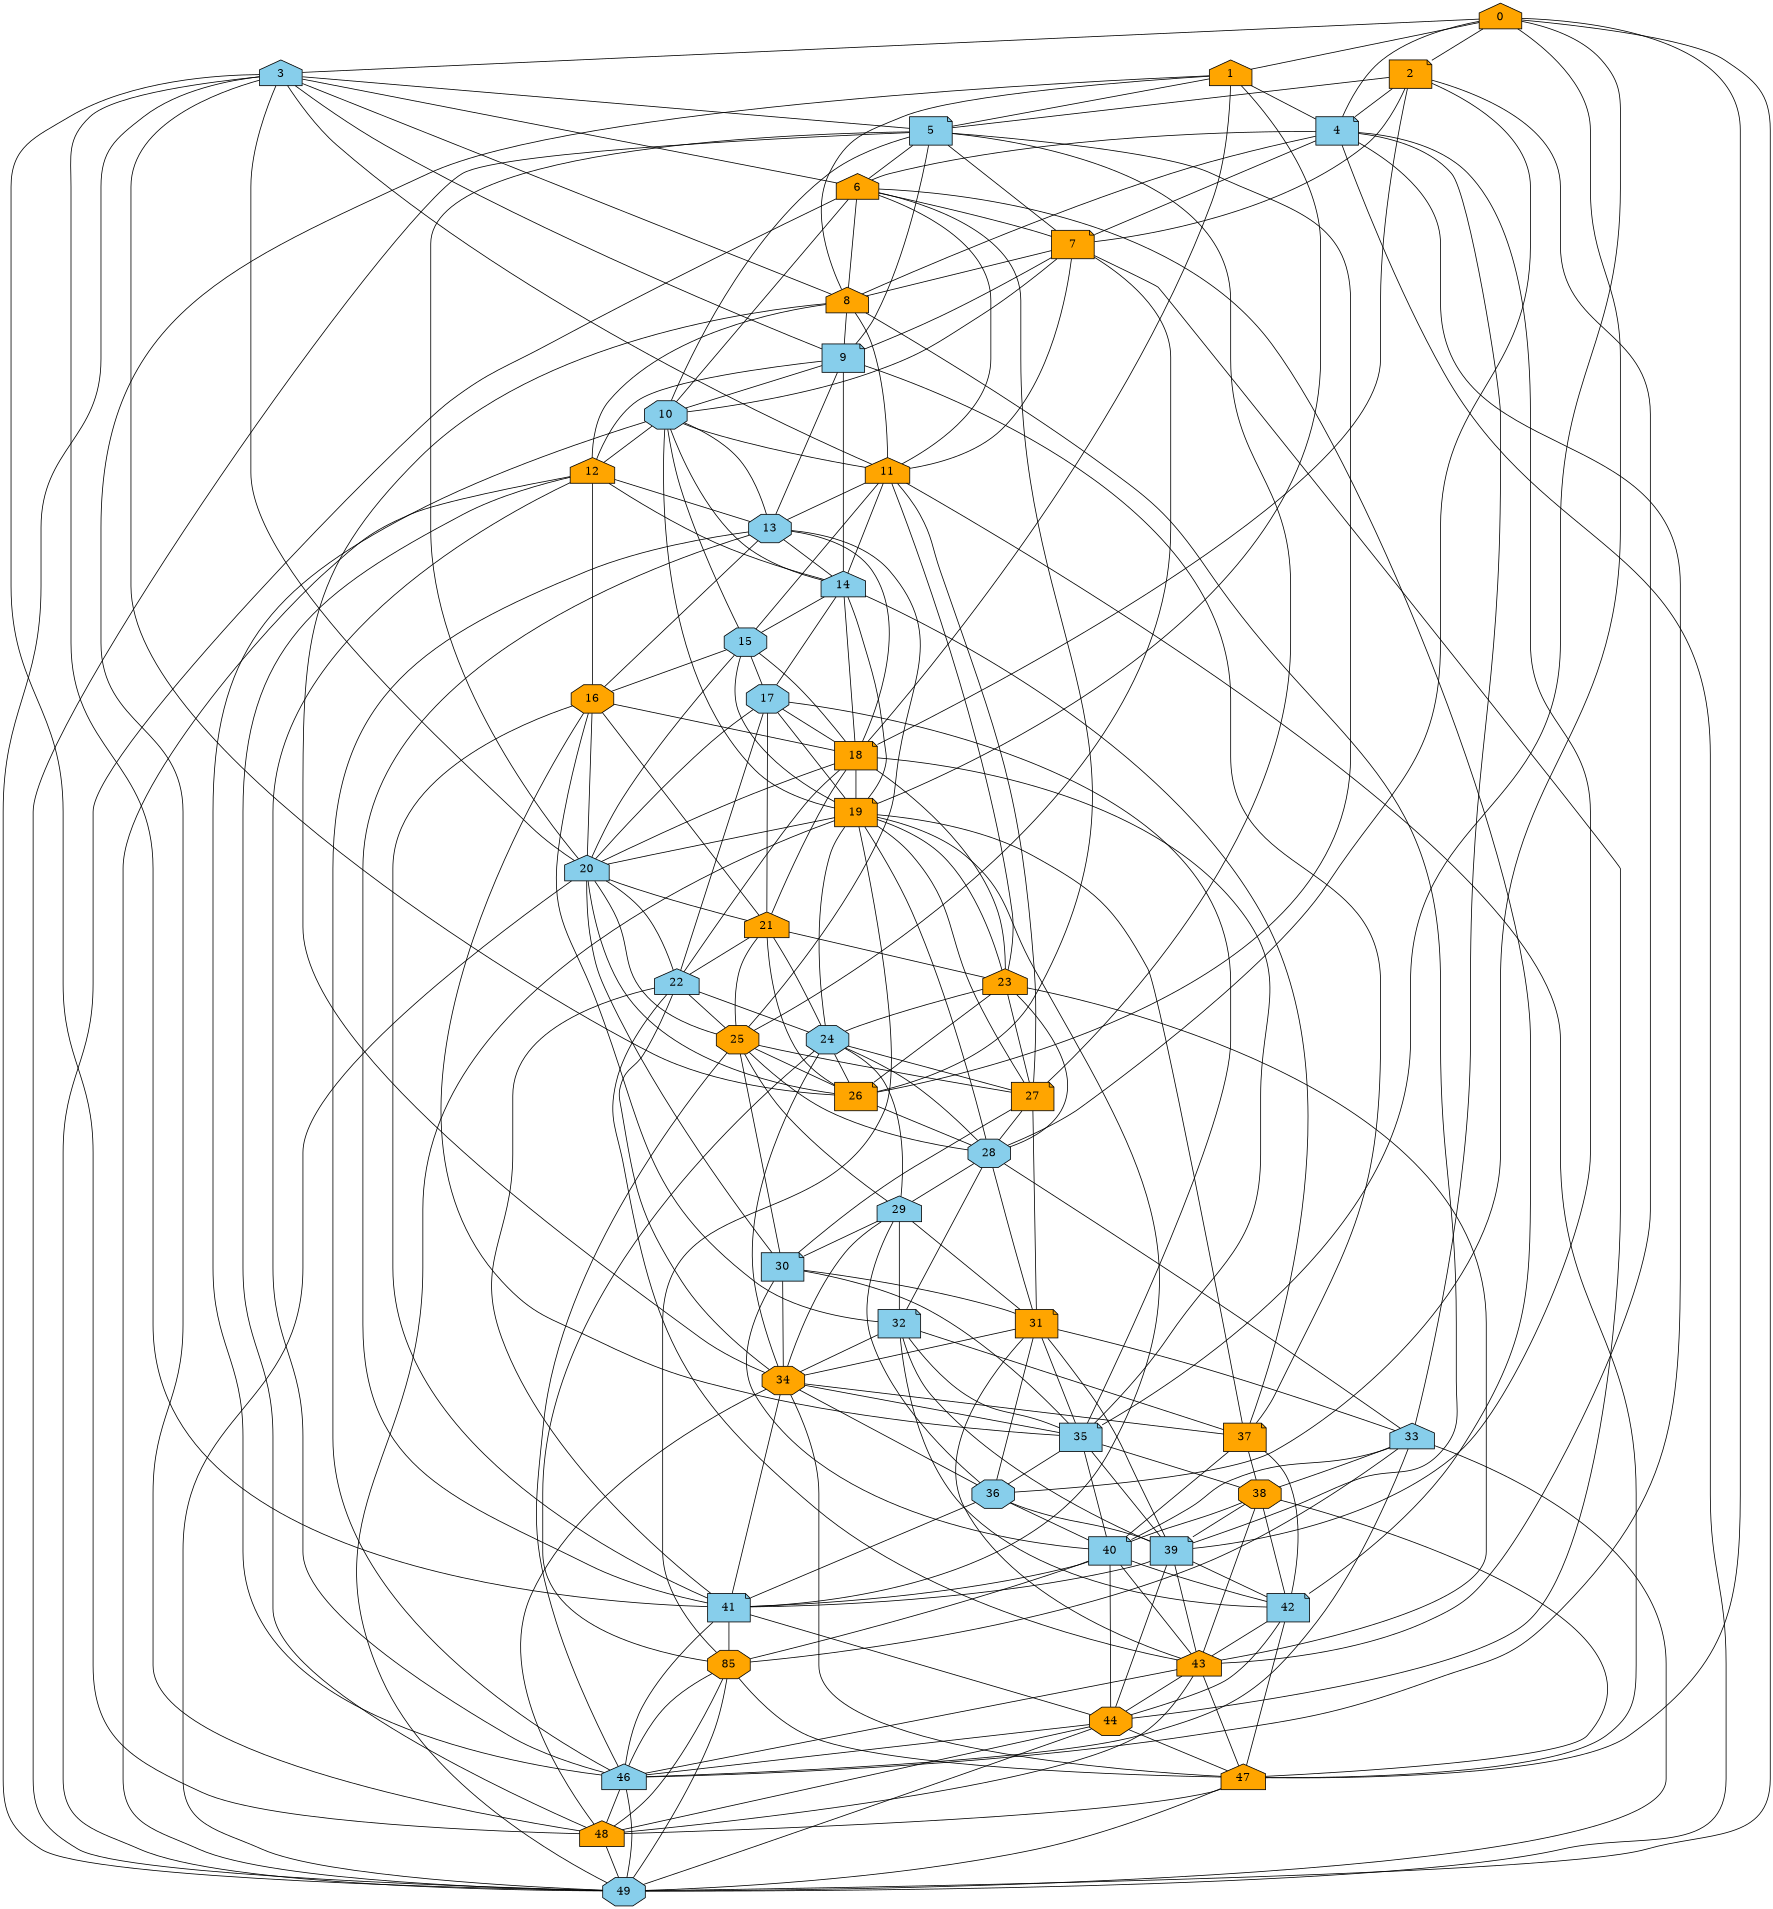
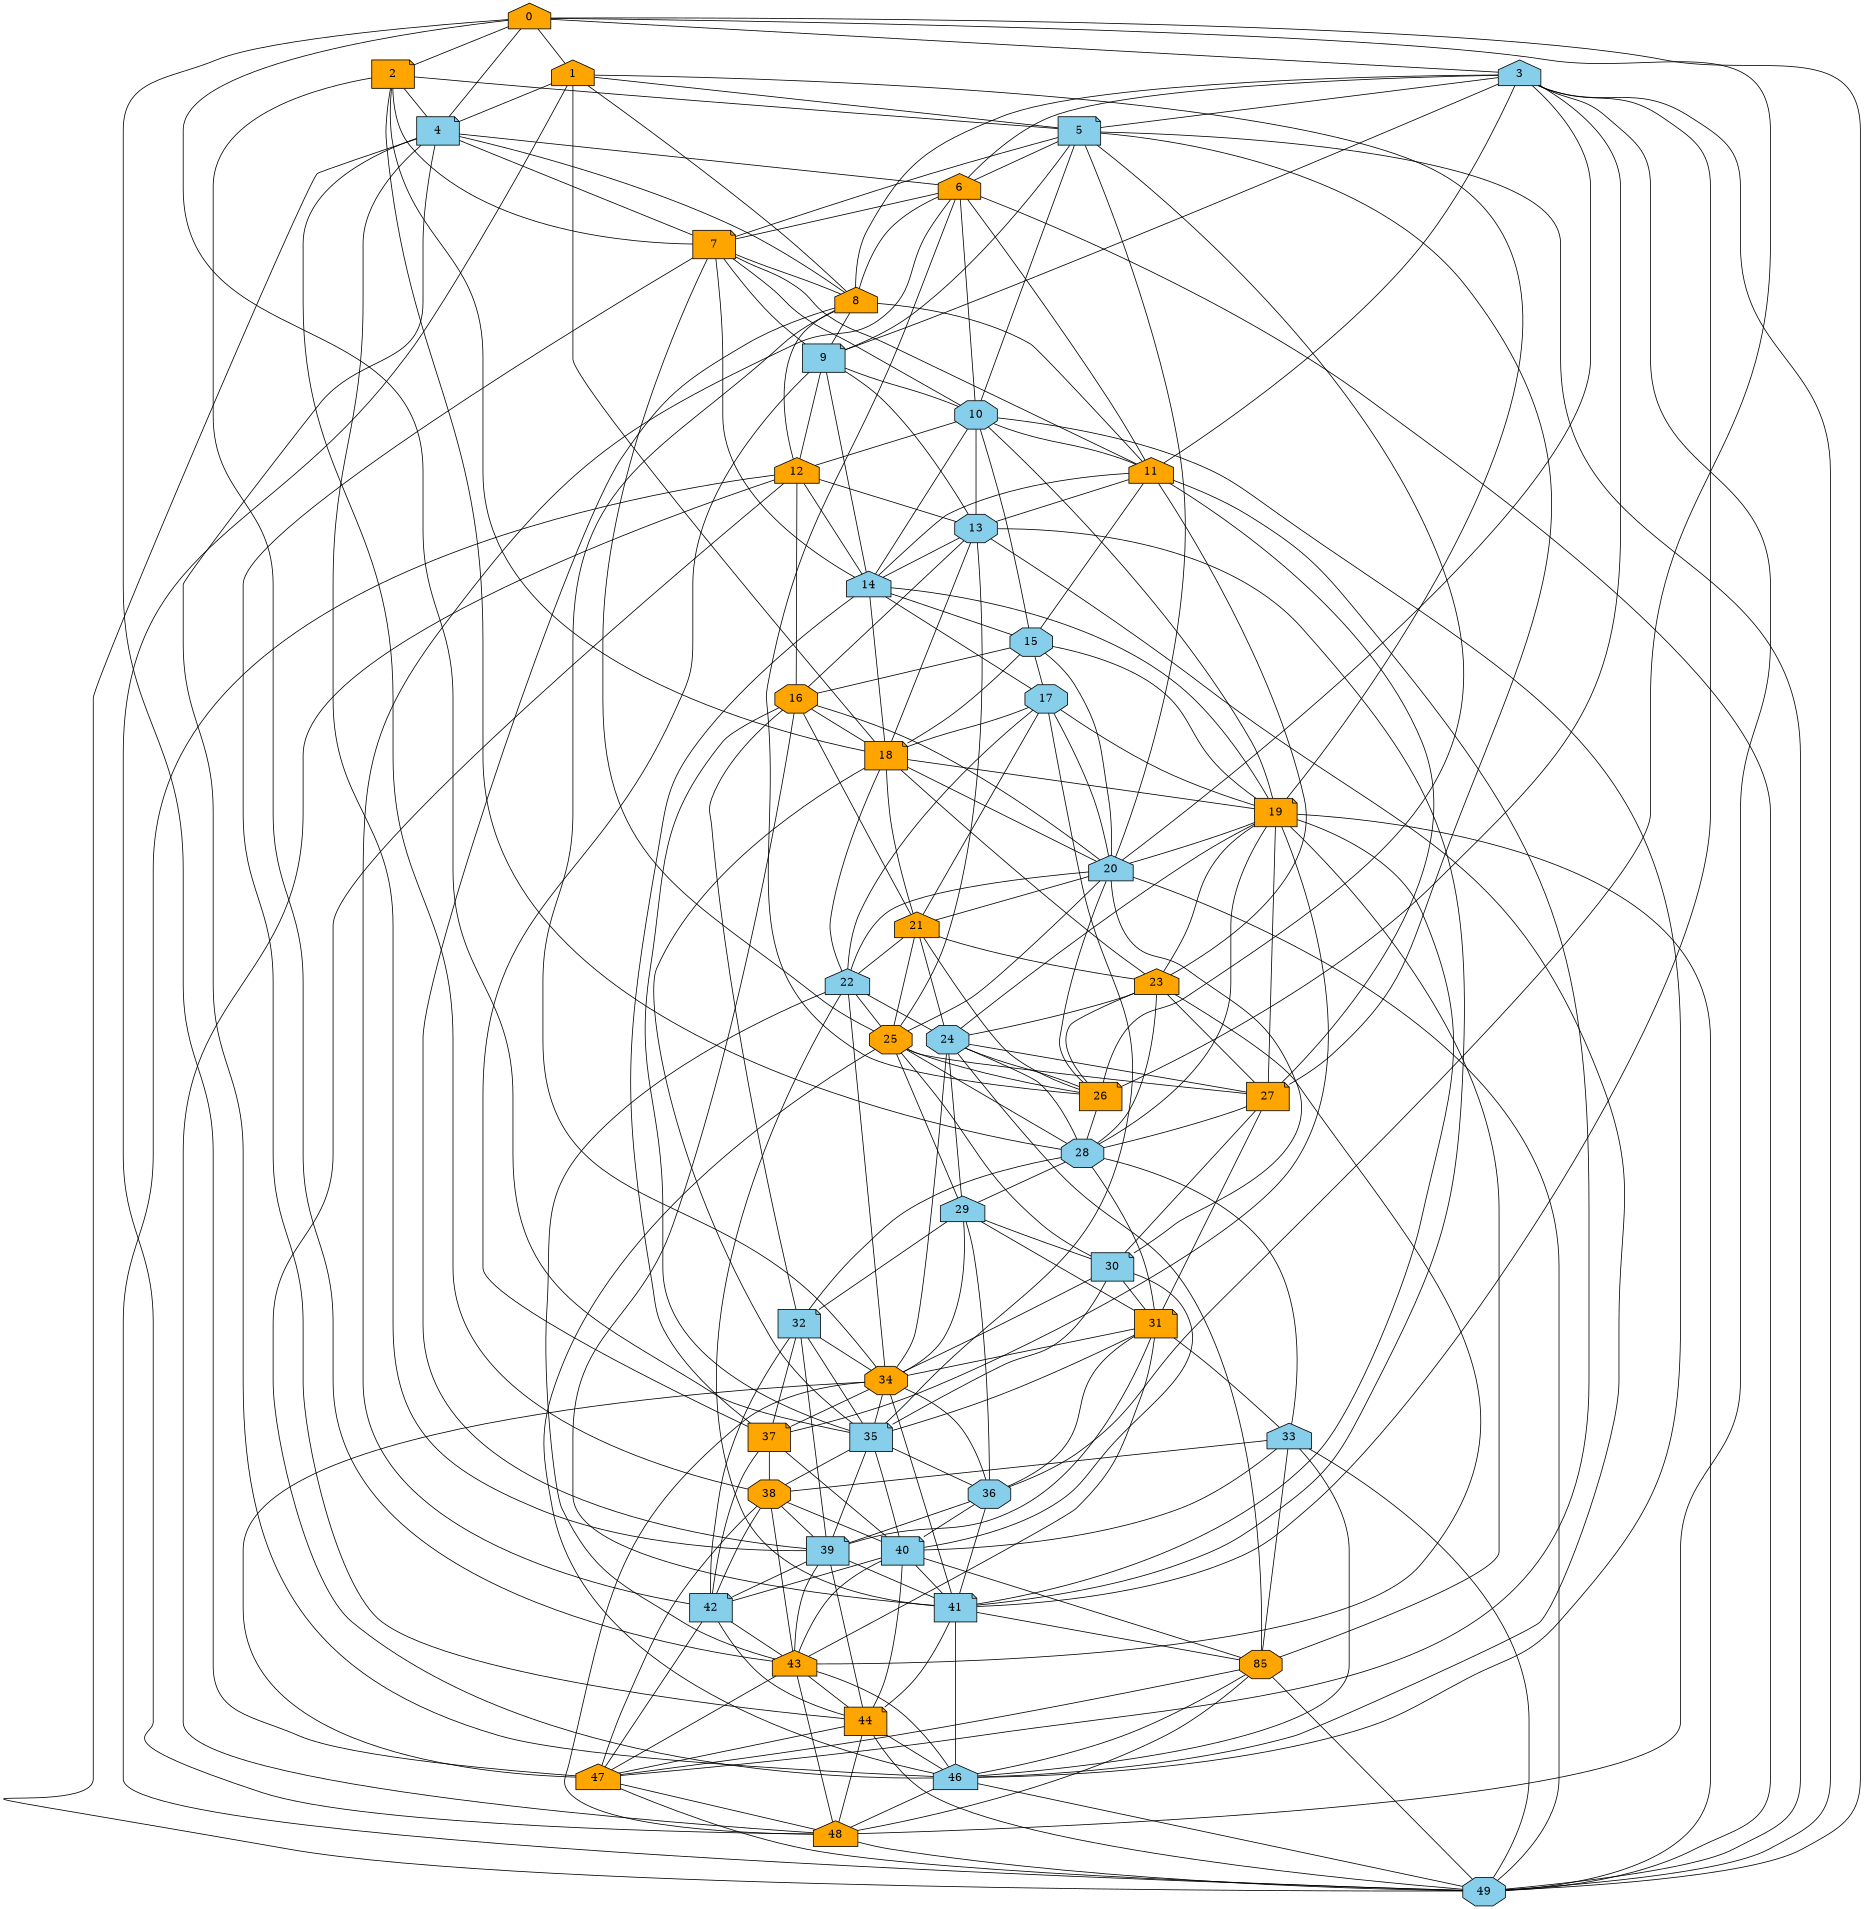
  strict graph {
    node [fillcolor=orange shape=note style=filled w=-8]
    edge [w=6]
    0 [shape=house w=-7]
    1 [shape=house w=-2]
    2 [w=5]
    3 [fillcolor=skyblue shape=house w=8]
    4 [fillcolor=skyblue w=9]
    35 [fillcolor=skyblue]
    36 [fillcolor=skyblue shape=octagon w=3]
    47 [shape=house w=-7]
    49 [fillcolor=skyblue shape=octagon w=3]
    5 [fillcolor=skyblue w=-6]
    8 [shape=house w=-7]
    18
    19
    48 [shape=house w=6]
    7 [w=4]
    28 [fillcolor=skyblue shape=octagon w=2]
    43 [shape=house w=6]
    6 [shape=house w=7]
    9 [fillcolor=skyblue w=-9]
    11 [shape=house w=-2]
    20 [fillcolor=skyblue shape=house w=3]
    26 [w=4]
    41 [fillcolor=skyblue w=8]
    33 [fillcolor=skyblue shape=house w=-10]
    39 [fillcolor=skyblue w=-9]
    46 [fillcolor=skyblue shape=house w=-3]
    40 [fillcolor=skyblue w=6]
    38 [shape=octagon w=2]
    10 [fillcolor=skyblue shape=octagon w=9]
    27 [w=3]
    12 [shape=house w=-9]
    34 [shape=octagon]
    23 [shape=house w=9]
    21 [shape=house w=-5]
    22 [fillcolor=skyblue shape=house w=10]
    37 [w=-10]
    24 [fillcolor=skyblue shape=octagon w=-2]
    n38 [label=85 shape=octagon w=4]
    14 [fillcolor=skyblue shape=house w=-5]
    25 [shape=octagon w=-6]
-   44 [shape=octagon w=9]
+   44 [w=9]
    32 [fillcolor=skyblue w=-9]
    29 [fillcolor=skyblue shape=house w=-10]
    31 [w=2]
    42 [fillcolor=skyblue w=-3]
    13 [fillcolor=skyblue shape=octagon w=-3]
    15 [fillcolor=skyblue shape=octagon w=5]
    30 [fillcolor=skyblue]
    16 [shape=octagon w=6]
    17 [fillcolor=skyblue shape=octagon w=7]
    0 -- 1 [w=10]
    0 -- 2 [w=-8]
    0 -- 3 [w=-5]
    0 -- 4 [w=7]
    0 -- 35 [w=-3]
    0 -- 36 [w=4]
    0 -- 47
    0 -- 49 [w=-7]
    1 -- 4 [w=-5]
    1 -- 5 [w=-3]
    1 -- 8
    1 -- 18 [w=-10]
    1 -- 19 [w=-10]
    1 -- 48 [w=-10]
    2 -- 4
    2 -- 5 [w=3]
    2 -- 18
    2 -- 7 [w=-9]
    2 -- 28 [w=-2]
    2 -- 43 [w=4]
    3 -- 49 [w=2]
    3 -- 5 [w=5]
    3 -- 8 [w=-9]
    3 -- 48 [w=-4]
    3 -- 6 [w=7]
    3 -- 9 [w=9]
    3 -- 11 [w=8]
    3 -- 20 [w=3]
    3 -- 26 [w=-5]
    3 -- 41 [w=10]
    4 -- 49 [w=-2]
    4 -- 8 [w=5]
    4 -- 7 [w=4]
    4 -- 6 [w=10]
-   4 -- 33 [w=-6]
+   4 -- 38 [w=-6]
    4 -- 39 [w=-5]
    4 -- 46 [w=8]
    35 -- 36 [w=-10]
    35 -- 39 [w=9]
    35 -- 40 [w=10]
    35 -- 38 [w=10]
    36 -- 41 [w=8]
    36 -- 39 [w=9]
    36 -- 40 [w=10]
    47 -- 49 [w=5]
    47 -- 48 [w=8]
    5 -- 49 [w=-7]
    5 -- 7 [w=-8]
    5 -- 6 [w=5]
    5 -- 9 [w=-5]
    5 -- 20 [w=-6]
    5 -- 26 [w=-6]
    5 -- 10 [w=-3]
    5 -- 27 [w=-7]
    8 -- 9 [w=10]
    8 -- 11 [w=4]
    8 -- 39 [w=4]
    8 -- 12 [w=-3]
    8 -- 34
    18 -- 35 [w=9]
    18 -- 19 [w=-7]
    18 -- 20 [w=-2]
    18 -- 23
    18 -- 21 [w=-7]
    18 -- 22 [w=8]
    19 -- 49 [w=-10]
    19 -- 28 [w=10]
    19 -- 20 [w=3]
    19 -- 41 [w=-8]
    19 -- 27 [w=9]
    19 -- 23 [w=-7]
    19 -- 37 [w=-2]
    19 -- 24
    19 -- n38 [w=8]
    48 -- 49 [w=-9]
    7 -- 8 [w=8]
    7 -- 9 [w=-8]
    7 -- 11 [w=-6]
    7 -- 10 [w=-10]
+   7 -- 14 [w=9]
    7 -- 25 [w=9]
    7 -- 44 [w=-10]
    28 -- 33 [w=-10]
    28 -- 32 [w=-3]
    28 -- 29 [w=-8]
    28 -- 31 [w=5]
    43 -- 47 [w=3]
    43 -- 48 [w=-2]
    43 -- 46 [w=-3]
    43 -- 44 [w=7]
    6 -- 49 [w=7]
    6 -- 8 [w=3]
    6 -- 7
    6 -- 11
    6 -- 26 [w=-9]
    6 -- 10 [w=-4]
    6 -- 42 [w=8]
    9 -- 10
    9 -- 12 [w=8]
    9 -- 37 [w=-8]
    9 -- 14 [w=-6]
    9 -- 13 [w=-10]
    11 -- 47 [w=2]
    11 -- 27 [w=-9]
    11 -- 23 [w=-6]
    11 -- 14 [w=10]
    11 -- 13 [w=8]
    11 -- 15 [w=-2]
    20 -- 49 [w=-5]
    20 -- 26 [w=4]
    20 -- 21
    20 -- 22 [w=4]
    20 -- 25 [w=-8]
    20 -- 30 [w=-2]
    26 -- 28 [w=-10]
    41 -- 46 [w=5]
    41 -- n38 [w=9]
    41 -- 44 [w=-2]
    33 -- 49 [w=10]
    33 -- 46 [w=-5]
    33 -- 40 [w=-3]
    33 -- 38 [w=-3]
    33 -- n38 [w=-5]
    39 -- 43 [w=3]
    39 -- 41 [w=5]
    39 -- 44 [w=9]
    39 -- 42 [w=8]
    46 -- 49 [w=-9]
    46 -- 48 [w=3]
    40 -- 43 [w=4]
    40 -- 41 [w=3]
    40 -- n38 [w=-2]
    40 -- 44 [w=2]
    40 -- 42 [w=-10]
    38 -- 47
    38 -- 43 [w=8]
    38 -- 39 [w=-2]
    38 -- 40 [w=2]
    38 -- 42 [w=-2]
    10 -- 19
    10 -- 11 [w=2]
    10 -- 46 [w=-3]
    10 -- 12 [w=8]
    10 -- 14 [w=-10]
    10 -- 13 [w=-3]
    10 -- 15 [w=2]
    27 -- 28 [w=4]
    27 -- 31 [w=-9]
    27 -- 30 [w=-3]
    12 -- 49 [w=2]
    12 -- 48 [w=-8]
    12 -- 46 [w=-9]
    12 -- 14 [w=-2]
    12 -- 13 [w=3]
    12 -- 16 [w=-9]
    34 -- 35 [w=-6]
    34 -- 36 [w=-7]
    34 -- 47
    34 -- 48 [w=-8]
    34 -- 41 [w=-6]
    34 -- 37
    23 -- 28
    23 -- 43 [w=9]
    23 -- 26 [w=-5]
    23 -- 27 [w=4]
    23 -- 24 [w=8]
    21 -- 26
    21 -- 23 [w=-4]
    21 -- 22 [w=-2]
    21 -- 24 [w=-4]
    21 -- 25 [w=-2]
    22 -- 43 [w=-10]
    22 -- 41 [w=7]
    22 -- 34 [w=3]
    22 -- 24 [w=3]
    22 -- 25 [w=-2]
    37 -- 40
    37 -- 38 [w=-3]
    37 -- 42 [w=4]
    24 -- 28 [w=-10]
    24 -- 26 [w=8]
    24 -- 27 [w=3]
    24 -- 34 [w=2]
    24 -- n38 [w=8]
    24 -- 29 [w=-2]
    n38 -- 47
    n38 -- 49 [w=-5]
    n38 -- 48
    n38 -- 46 [w=9]
    14 -- 18 [w=-4]
    14 -- 19 [w=4]
    14 -- 37 [w=-5]
    14 -- 15 [w=-7]
    14 -- 17 [w=8]
    25 -- 28 [w=4]
    25 -- 26 [w=7]
    25 -- 46 [w=3]
    25 -- 27
    25 -- 29 [w=-10]
    25 -- 30 [w=3]
    44 -- 47 [w=-5]
    44 -- 49 [w=-4]
    44 -- 48 [w=8]
    44 -- 46 [w=2]
    32 -- 35 [w=5]
    32 -- 39 [w=-6]
    32 -- 34 [w=7]
    32 -- 37 [w=-4]
    32 -- 42 [w=8]
    29 -- 36 [w=-2]
    29 -- 34 [w=-4]
    29 -- 32 [w=-5]
    29 -- 31 [w=4]
    29 -- 30 [w=-10]
    31 -- 35 [w=3]
    31 -- 36 [w=8]
    31 -- 43 [w=9]
    31 -- 33 [w=9]
    31 -- 39 [w=7]
    31 -- 34 [w=-2]
    42 -- 47 [w=-5]
    42 -- 43 [w=-4]
    42 -- 44 [w=5]
    13 -- 18 [w=10]
    13 -- 41 [w=-3]
    13 -- 46 [w=5]
    13 -- 14 [w=7]
    13 -- 25 [w=8]
    13 -- 16 [w=7]
    15 -- 18 [w=-3]
    15 -- 19 [w=-4]
    15 -- 20 [w=-3]
    15 -- 16 [w=7]
    15 -- 17 [w=-2]
    30 -- 35
    30 -- 40
    30 -- 34 [w=-10]
    30 -- 31 [w=8]
    16 -- 35 [w=-2]
    16 -- 18 [w=2]
    16 -- 20 [w=-6]
    16 -- 41 [w=3]
    16 -- 21 [w=-3]
    16 -- 32 [w=-6]
    17 -- 35 [w=3]
    17 -- 18
    17 -- 19 [w=9]
    17 -- 20 [w=10]
    17 -- 21 [w=-9]
    17 -- 22 [w=4]
  }
